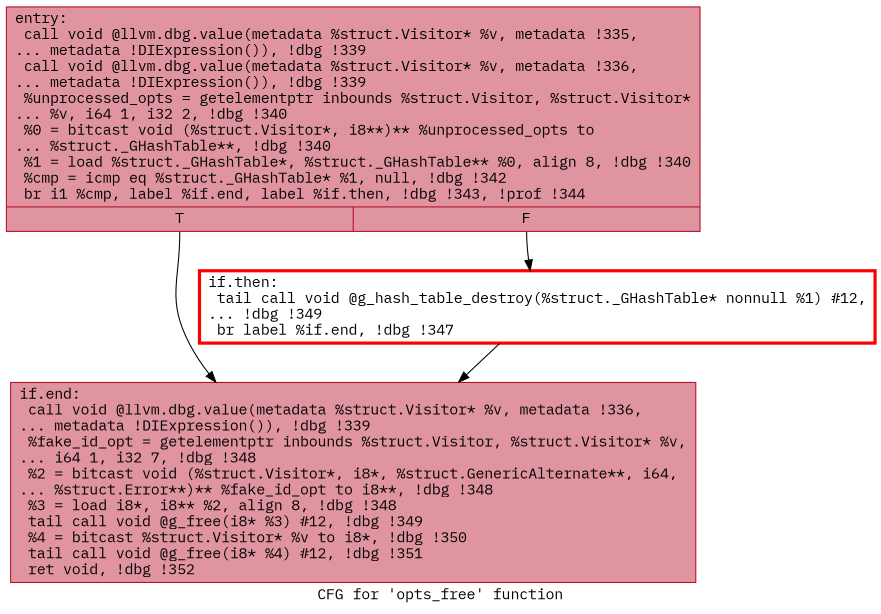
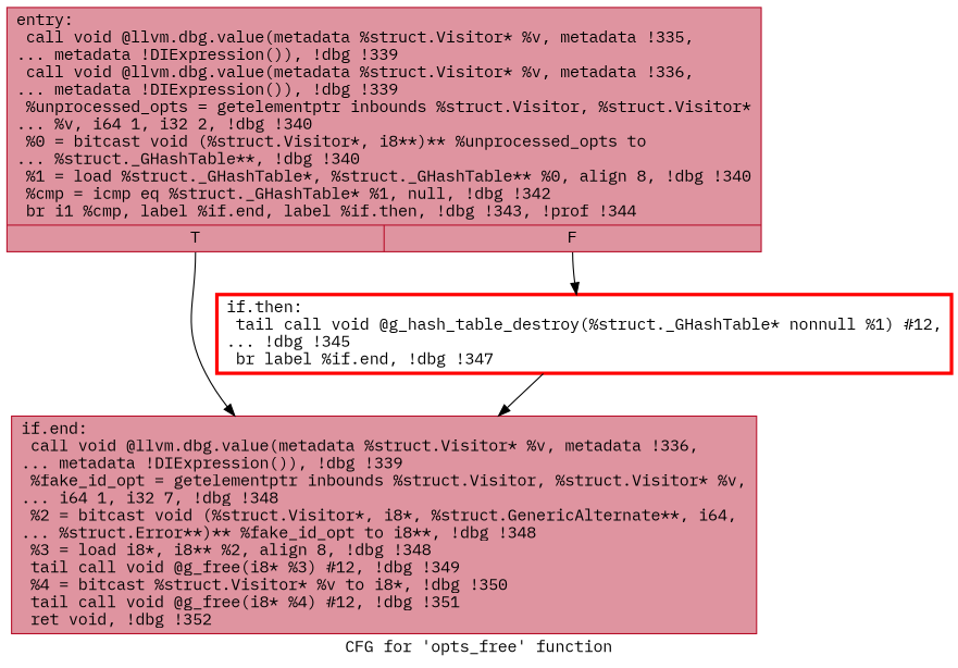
  digraph {
    label="CFG for 'opts_free' function"
    fontname="IBM Plex Mono"
    node [color="#b70d28ff" fillcolor="#b70d2870" shape=record style=filled fontname="IBM Plex Mono"]
    edge [fontname="IBM Plex Mono"]
    n1 [label="{entry:\l  call void @llvm.dbg.value(metadata %struct.Visitor* %v, metadata !335,\l... metadata !DIExpression()), !dbg !339\l  call void @llvm.dbg.value(metadata %struct.Visitor* %v, metadata !336,\l... metadata !DIExpression()), !dbg !339\l  %unprocessed_opts = getelementptr inbounds %struct.Visitor, %struct.Visitor*\l... %v, i64 1, i32 2, !dbg !340\l  %0 = bitcast void (%struct.Visitor*, i8**)** %unprocessed_opts to\l... %struct._GHashTable**, !dbg !340\l  %1 = load %struct._GHashTable*, %struct._GHashTable** %0, align 8, !dbg !340\l  %cmp = icmp eq %struct._GHashTable* %1, null, !dbg !342\l  br i1 %cmp, label %if.end, label %if.then, !dbg !343, !prof !344\l|{<s0>T|<s1>F}}"]
    n2 [label="{if.end:                                           \l  call void @llvm.dbg.value(metadata %struct.Visitor* %v, metadata !336,\l... metadata !DIExpression()), !dbg !339\l  %fake_id_opt = getelementptr inbounds %struct.Visitor, %struct.Visitor* %v,\l... i64 1, i32 7, !dbg !348\l  %2 = bitcast void (%struct.Visitor*, i8*, %struct.GenericAlternate**, i64,\l... %struct.Error**)** %fake_id_opt to i8**, !dbg !348\l  %3 = load i8*, i8** %2, align 8, !dbg !348\l  tail call void @g_free(i8* %3) #12, !dbg !349\l  %4 = bitcast %struct.Visitor* %v to i8*, !dbg !350\l  tail call void @g_free(i8* %4) #12, !dbg !351\l  ret void, !dbg !352\l}"]
-   n3 [color=red label="{if.then:                                          \l  tail call void @g_hash_table_destroy(%struct._GHashTable* nonnull %1) #12,\l... !dbg !349\l  br label %if.end, !dbg !347\l}" penwidth=3.0 fillcolor="" style=""]
+   n3 [color=red label="{if.then:                                          \l  tail call void @g_hash_table_destroy(%struct._GHashTable* nonnull %1) #12,\l... !dbg !345\l  br label %if.end, !dbg !347\l}" penwidth=3.0 fillcolor="" style=""]
    n1 -> n2 [tailport=s0]
    n1 -> n3 [tailport=s1]
    n3 -> n2
  }
